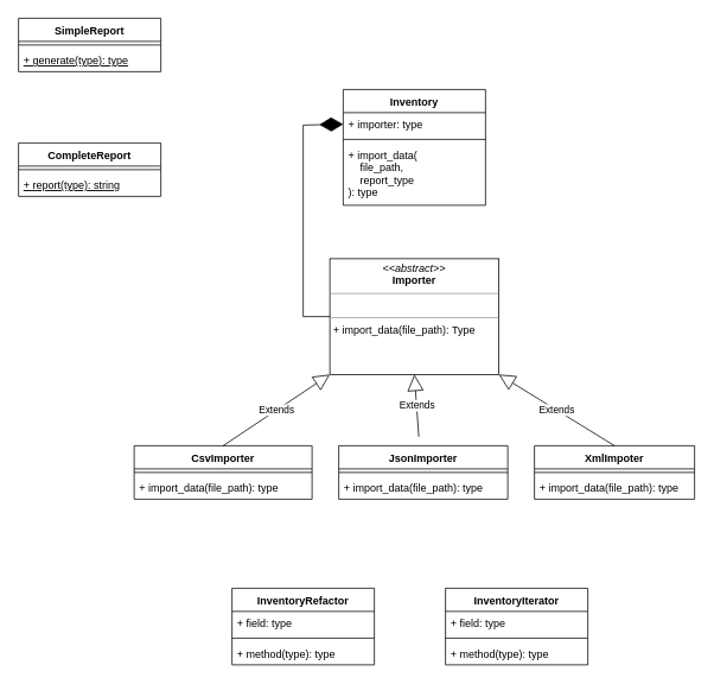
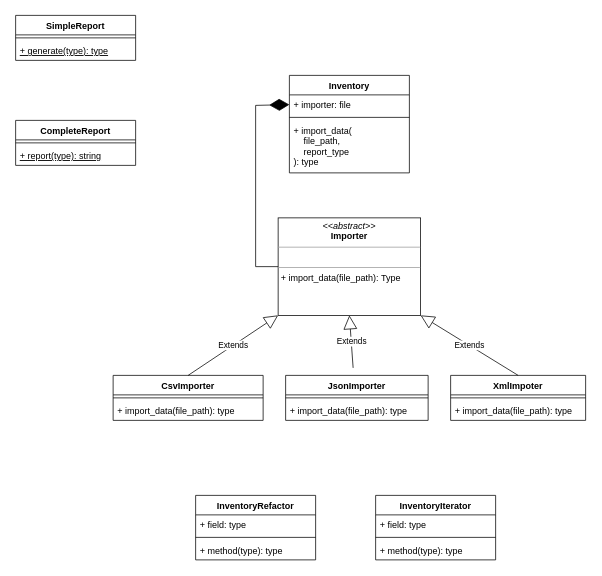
  <mxCell id="0" />
  <mxCell id="1" parent="0" />
  <mxCell id="2" value="SimpleReport" style="swimlane;fontStyle=1;align=center;verticalAlign=top;childLayout=stackLayout;horizontal=1;startSize=26;horizontalStack=0;resizeParent=1;resizeParentMax=0;resizeLast=0;collapsible=1;marginBottom=0;" vertex="1" parent="1"><mxGeometry x="20" y="20" width="160" height="60" as="geometry" /></mxCell>
  <mxCell id="3" value="" style="line;strokeWidth=1;fillColor=none;align=left;verticalAlign=middle;spacingTop=-1;spacingLeft=3;spacingRight=3;rotatable=0;labelPosition=right;points=[];portConstraint=eastwest;" vertex="1" parent="2"><mxGeometry y="26" width="160" height="8" as="geometry" /></mxCell>
  <mxCell id="4" value="+ generate(type): type" style="text;strokeColor=none;fillColor=none;align=left;verticalAlign=top;spacingLeft=4;spacingRight=4;overflow=hidden;rotatable=0;points=[[0,0.5],[1,0.5]];portConstraint=eastwest;fontStyle=4" vertex="1" parent="2"><mxGeometry y="34" width="160" height="26" as="geometry" /></mxCell>
  <mxCell id="5" value="CompleteReport" style="swimlane;fontStyle=1;align=center;verticalAlign=top;childLayout=stackLayout;horizontal=1;startSize=26;horizontalStack=0;resizeParent=1;resizeParentMax=0;resizeLast=0;collapsible=1;marginBottom=0;" vertex="1" parent="1"><mxGeometry x="20" y="160" width="160" height="60" as="geometry" /></mxCell>
  <mxCell id="6" value="" style="line;strokeWidth=1;fillColor=none;align=left;verticalAlign=middle;spacingTop=-1;spacingLeft=3;spacingRight=3;rotatable=0;labelPosition=right;points=[];portConstraint=eastwest;" vertex="1" parent="5"><mxGeometry y="26" width="160" height="8" as="geometry" /></mxCell>
  <mxCell id="7" value="+ report(type): string" style="text;strokeColor=none;fillColor=none;align=left;verticalAlign=top;spacingLeft=4;spacingRight=4;overflow=hidden;rotatable=0;points=[[0,0.5],[1,0.5]];portConstraint=eastwest;fontStyle=4" vertex="1" parent="5"><mxGeometry y="34" width="160" height="26" as="geometry" /></mxCell>
  <mxCell id="8" value="Inventory" style="swimlane;fontStyle=1;align=center;verticalAlign=top;childLayout=stackLayout;horizontal=1;startSize=26;horizontalStack=0;resizeParent=1;resizeParentMax=0;resizeLast=0;collapsible=1;marginBottom=0;" vertex="1" parent="1"><mxGeometry x="385" y="100" width="160" height="130" as="geometry" /></mxCell>
- <mxCell id="9" value="+ importer: type" style="text;strokeColor=none;fillColor=none;align=left;verticalAlign=top;spacingLeft=4;spacingRight=4;overflow=hidden;rotatable=0;points=[[0,0.5],[1,0.5]];portConstraint=eastwest;" vertex="1" parent="8"><mxGeometry y="26" width="160" height="26" as="geometry" /></mxCell>
+ <mxCell id="9" value="+ importer: file" style="text;strokeColor=none;fillColor=none;align=left;verticalAlign=top;spacingLeft=4;spacingRight=4;overflow=hidden;rotatable=0;points=[[0,0.5],[1,0.5]];portConstraint=eastwest;" vertex="1" parent="8"><mxGeometry y="26" width="160" height="26" as="geometry" /></mxCell>
  <mxCell id="10" value="" style="line;strokeWidth=1;fillColor=none;align=left;verticalAlign=middle;spacingTop=-1;spacingLeft=3;spacingRight=3;rotatable=0;labelPosition=right;points=[];portConstraint=eastwest;" vertex="1" parent="8"><mxGeometry y="52" width="160" height="8" as="geometry" /></mxCell>
  <mxCell id="11" value="+ import_data(&#10;    file_path,&#10;    report_type&#10;): type" style="text;strokeColor=none;fillColor=none;align=left;verticalAlign=top;spacingLeft=4;spacingRight=4;overflow=hidden;rotatable=0;points=[[0,0.5],[1,0.5]];portConstraint=eastwest;" vertex="1" parent="8"><mxGeometry y="60" width="160" height="70" as="geometry" /></mxCell>
  <mxCell id="12" value="&lt;p style=&quot;margin: 0px ; margin-top: 4px ; text-align: center&quot;&gt;&lt;i&gt;&amp;lt;&amp;lt;abstract&amp;gt;&amp;gt;&lt;/i&gt;&lt;br&gt;&lt;b&gt;Importer&lt;/b&gt;&lt;/p&gt;&lt;hr size=&quot;1&quot;&gt;&lt;p style=&quot;margin: 0px ; margin-left: 4px&quot;&gt;&lt;br&gt;&lt;/p&gt;&lt;hr size=&quot;1&quot;&gt;&lt;p style=&quot;margin: 0px ; margin-left: 4px&quot;&gt;+ import_data(file_path): Type&lt;br&gt;&lt;/p&gt;" style="verticalAlign=top;align=left;overflow=fill;fontSize=12;fontFamily=Helvetica;html=1;" vertex="1" parent="1"><mxGeometry x="370" y="290" width="190" height="130" as="geometry" /></mxCell>
  <mxCell id="13" value="CsvImporter" style="swimlane;fontStyle=1;align=center;verticalAlign=top;childLayout=stackLayout;horizontal=1;startSize=26;horizontalStack=0;resizeParent=1;resizeParentMax=0;resizeLast=0;collapsible=1;marginBottom=0;" vertex="1" parent="1"><mxGeometry x="150" y="500" width="200" height="60" as="geometry" /></mxCell>
  <mxCell id="14" value="" style="line;strokeWidth=1;fillColor=none;align=left;verticalAlign=middle;spacingTop=-1;spacingLeft=3;spacingRight=3;rotatable=0;labelPosition=right;points=[];portConstraint=eastwest;" vertex="1" parent="13"><mxGeometry y="26" width="200" height="8" as="geometry" /></mxCell>
  <mxCell id="15" value="+ import_data(file_path): type" style="text;strokeColor=none;fillColor=none;align=left;verticalAlign=top;spacingLeft=4;spacingRight=4;overflow=hidden;rotatable=0;points=[[0,0.5],[1,0.5]];portConstraint=eastwest;" vertex="1" parent="13"><mxGeometry y="34" width="200" height="26" as="geometry" /></mxCell>
  <mxCell id="16" value="JsonImporter" style="swimlane;fontStyle=1;align=center;verticalAlign=top;childLayout=stackLayout;horizontal=1;startSize=26;horizontalStack=0;resizeParent=1;resizeParentMax=0;resizeLast=0;collapsible=1;marginBottom=0;" vertex="1" parent="1"><mxGeometry x="380" y="500" width="190" height="60" as="geometry" /></mxCell>
  <mxCell id="17" value="" style="line;strokeWidth=1;fillColor=none;align=left;verticalAlign=middle;spacingTop=-1;spacingLeft=3;spacingRight=3;rotatable=0;labelPosition=right;points=[];portConstraint=eastwest;" vertex="1" parent="16"><mxGeometry y="26" width="190" height="8" as="geometry" /></mxCell>
  <mxCell id="18" value="+ import_data(file_path): type" style="text;strokeColor=none;fillColor=none;align=left;verticalAlign=top;spacingLeft=4;spacingRight=4;overflow=hidden;rotatable=0;points=[[0,0.5],[1,0.5]];portConstraint=eastwest;" vertex="1" parent="16"><mxGeometry y="34" width="190" height="26" as="geometry" /></mxCell>
  <mxCell id="19" value="XmlImpoter" style="swimlane;fontStyle=1;align=center;verticalAlign=top;childLayout=stackLayout;horizontal=1;startSize=26;horizontalStack=0;resizeParent=1;resizeParentMax=0;resizeLast=0;collapsible=1;marginBottom=0;" vertex="1" parent="1"><mxGeometry x="600" y="500" width="180" height="60" as="geometry" /></mxCell>
  <mxCell id="20" value="" style="line;strokeWidth=1;fillColor=none;align=left;verticalAlign=middle;spacingTop=-1;spacingLeft=3;spacingRight=3;rotatable=0;labelPosition=right;points=[];portConstraint=eastwest;" vertex="1" parent="19"><mxGeometry y="26" width="180" height="8" as="geometry" /></mxCell>
  <mxCell id="21" value="+ import_data(file_path): type" style="text;strokeColor=none;fillColor=none;align=left;verticalAlign=top;spacingLeft=4;spacingRight=4;overflow=hidden;rotatable=0;points=[[0,0.5],[1,0.5]];portConstraint=eastwest;" vertex="1" parent="19"><mxGeometry y="34" width="180" height="26" as="geometry" /></mxCell>
  <mxCell id="22" value="Extends" style="endArrow=block;endSize=16;endFill=0;html=1;rounded=0;exitX=0.5;exitY=0;exitDx=0;exitDy=0;entryX=0;entryY=1;entryDx=0;entryDy=0;" edge="1" parent="1" source="13" target="12"><mxGeometry width="160" relative="1" as="geometry"><mxPoint x="310" y="580" as="sourcePoint" /><mxPoint x="470" y="580" as="targetPoint" /></mxGeometry></mxCell>
  <mxCell id="23" value="Extends" style="endArrow=block;endSize=16;endFill=0;html=1;rounded=0;entryX=0.5;entryY=1;entryDx=0;entryDy=0;" edge="1" parent="1" target="12"><mxGeometry width="160" relative="1" as="geometry"><mxPoint x="470" y="490" as="sourcePoint" /><mxPoint x="477.92" y="420" as="targetPoint" /></mxGeometry></mxCell>
  <mxCell id="24" value="Extends" style="endArrow=block;endSize=16;endFill=0;html=1;rounded=0;exitX=0.5;exitY=0;exitDx=0;exitDy=0;entryX=1;entryY=1;entryDx=0;entryDy=0;" edge="1" parent="1" source="19" target="12"><mxGeometry width="160" relative="1" as="geometry"><mxPoint x="480" y="500" as="sourcePoint" /><mxPoint x="610" y="440" as="targetPoint" /></mxGeometry></mxCell>
  <mxCell id="25" value="" style="endArrow=diamondThin;endFill=1;endSize=24;html=1;rounded=0;entryX=0;entryY=0.5;entryDx=0;entryDy=0;exitX=0;exitY=0.5;exitDx=0;exitDy=0;" edge="1" parent="1" source="12" target="9"><mxGeometry width="160" relative="1" as="geometry"><mxPoint x="310" y="280" as="sourcePoint" /><mxPoint x="470" y="280" as="targetPoint" /><Array as="points"><mxPoint x="340" y="355" /><mxPoint x="340" y="140" /></Array></mxGeometry></mxCell>
  <mxCell id="26" value="InventoryRefactor" style="swimlane;fontStyle=1;align=center;verticalAlign=top;childLayout=stackLayout;horizontal=1;startSize=26;horizontalStack=0;resizeParent=1;resizeParentMax=0;resizeLast=0;collapsible=1;marginBottom=0;" vertex="1" parent="1"><mxGeometry x="260" y="660" width="160" height="86" as="geometry" /></mxCell>
  <mxCell id="27" value="+ field: type" style="text;strokeColor=none;fillColor=none;align=left;verticalAlign=top;spacingLeft=4;spacingRight=4;overflow=hidden;rotatable=0;points=[[0,0.5],[1,0.5]];portConstraint=eastwest;" vertex="1" parent="26"><mxGeometry y="26" width="160" height="26" as="geometry" /></mxCell>
  <mxCell id="28" value="" style="line;strokeWidth=1;fillColor=none;align=left;verticalAlign=middle;spacingTop=-1;spacingLeft=3;spacingRight=3;rotatable=0;labelPosition=right;points=[];portConstraint=eastwest;" vertex="1" parent="26"><mxGeometry y="52" width="160" height="8" as="geometry" /></mxCell>
  <mxCell id="29" value="+ method(type): type" style="text;strokeColor=none;fillColor=none;align=left;verticalAlign=top;spacingLeft=4;spacingRight=4;overflow=hidden;rotatable=0;points=[[0,0.5],[1,0.5]];portConstraint=eastwest;" vertex="1" parent="26"><mxGeometry y="60" width="160" height="26" as="geometry" /></mxCell>
  <mxCell id="30" value="InventoryIterator" style="swimlane;fontStyle=1;align=center;verticalAlign=top;childLayout=stackLayout;horizontal=1;startSize=26;horizontalStack=0;resizeParent=1;resizeParentMax=0;resizeLast=0;collapsible=1;marginBottom=0;" vertex="1" parent="1"><mxGeometry x="500" y="660" width="160" height="86" as="geometry" /></mxCell>
  <mxCell id="31" value="+ field: type" style="text;strokeColor=none;fillColor=none;align=left;verticalAlign=top;spacingLeft=4;spacingRight=4;overflow=hidden;rotatable=0;points=[[0,0.5],[1,0.5]];portConstraint=eastwest;" vertex="1" parent="30"><mxGeometry y="26" width="160" height="26" as="geometry" /></mxCell>
  <mxCell id="32" value="" style="line;strokeWidth=1;fillColor=none;align=left;verticalAlign=middle;spacingTop=-1;spacingLeft=3;spacingRight=3;rotatable=0;labelPosition=right;points=[];portConstraint=eastwest;" vertex="1" parent="30"><mxGeometry y="52" width="160" height="8" as="geometry" /></mxCell>
  <mxCell id="33" value="+ method(type): type" style="text;strokeColor=none;fillColor=none;align=left;verticalAlign=top;spacingLeft=4;spacingRight=4;overflow=hidden;rotatable=0;points=[[0,0.5],[1,0.5]];portConstraint=eastwest;" vertex="1" parent="30"><mxGeometry y="60" width="160" height="26" as="geometry" /></mxCell>
